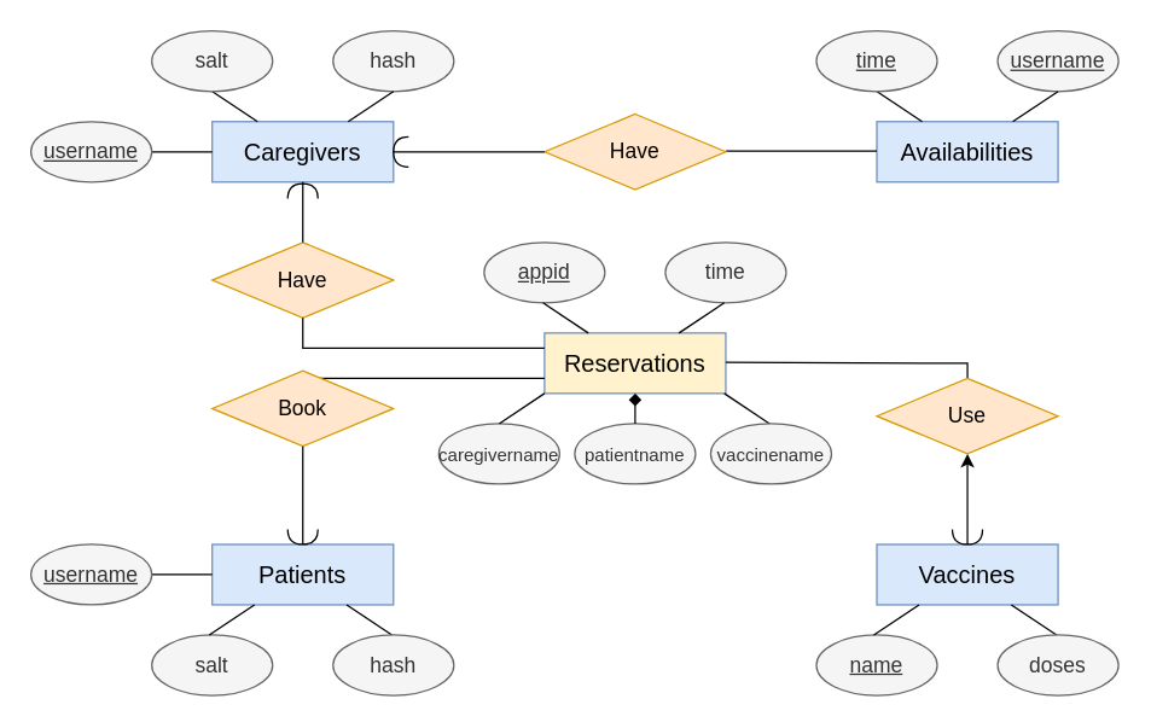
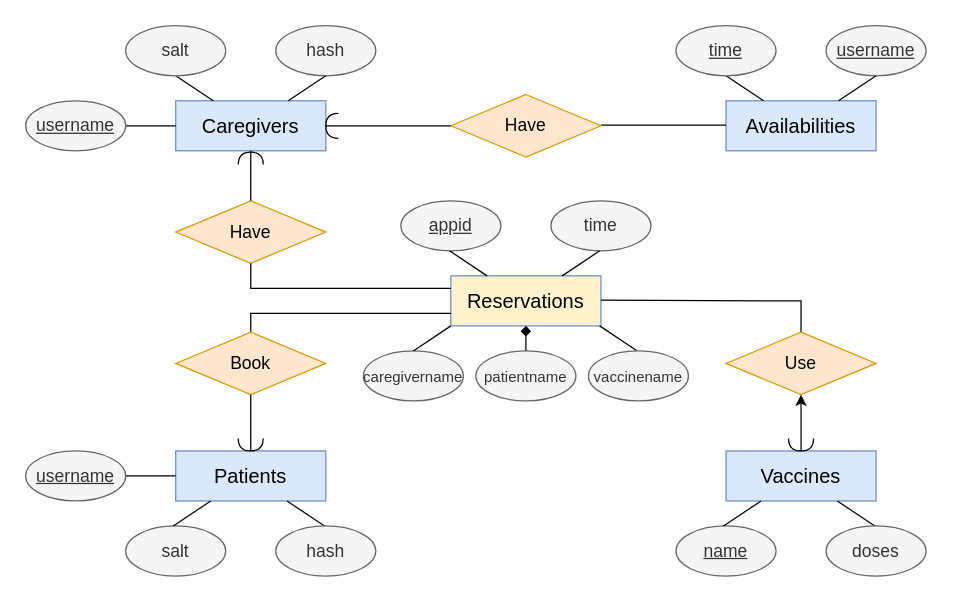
  <mxCell id="0" />
  <mxCell id="1" parent="0" />
  <mxCell id="2" value="Caregivers" style="rounded=0;whiteSpace=wrap;html=1;labelBackgroundColor=none;fontSize=16;fillColor=#dae8fc;strokeColor=#6c8ebf;" parent="1" vertex="1"><mxGeometry x="140" y="80" width="120" height="40" as="geometry" /></mxCell>
  <mxCell id="3" value="Vaccines" style="rounded=0;whiteSpace=wrap;html=1;labelBackgroundColor=none;fontSize=16;fillColor=#dae8fc;strokeColor=#6c8ebf;" parent="1" vertex="1"><mxGeometry x="580" y="360" width="120" height="40" as="geometry" /></mxCell>
  <mxCell id="4" value="Availabilities" style="rounded=0;whiteSpace=wrap;html=1;labelBackgroundColor=none;fontSize=16;fillColor=#dae8fc;strokeColor=#6c8ebf;" parent="1" vertex="1"><mxGeometry x="580" y="80" width="120" height="40" as="geometry" /></mxCell>
  <mxCell id="5" value="Patients" style="rounded=0;whiteSpace=wrap;html=1;labelBackgroundColor=none;fontSize=16;fillColor=#dae8fc;strokeColor=#6c8ebf;" parent="1" vertex="1"><mxGeometry x="140" y="360" width="120" height="40" as="geometry" /></mxCell>
  <mxCell id="6" value="" style="endArrow=none;html=1;rounded=0;fontSize=12;startSize=8;endSize=8;curved=1;exitX=0;exitY=0.5;exitDx=0;exitDy=0;" parent="1" source="2" edge="1"><mxGeometry width="50" height="50" relative="1" as="geometry"><mxPoint x="140" y="80" as="sourcePoint" /><mxPoint x="100" y="100" as="targetPoint" /></mxGeometry></mxCell>
  <mxCell id="7" value="&lt;font style=&quot;font-size: 14px;&quot;&gt;&lt;u&gt;username&lt;/u&gt;&lt;/font&gt;" style="ellipse;whiteSpace=wrap;html=1;fontSize=14;fillColor=#f5f5f5;fontColor=#333333;strokeColor=#666666;" parent="1" vertex="1"><mxGeometry x="20" y="80" width="80" height="40" as="geometry" /></mxCell>
  <mxCell id="8" value="" style="endArrow=none;html=1;rounded=0;fontSize=12;startSize=8;endSize=8;curved=1;exitX=0.25;exitY=0;exitDx=0;exitDy=0;entryX=0.5;entryY=1;entryDx=0;entryDy=0;" parent="1" source="2" target="9" edge="1"><mxGeometry width="50" height="50" relative="1" as="geometry"><mxPoint x="240" y="50" as="sourcePoint" /><mxPoint x="200" y="60" as="targetPoint" /></mxGeometry></mxCell>
  <mxCell id="9" value="salt" style="ellipse;whiteSpace=wrap;html=1;fontSize=14;fillColor=#f5f5f5;fontColor=#333333;strokeColor=#666666;" parent="1" vertex="1"><mxGeometry x="100" y="20" width="80" height="40" as="geometry" /></mxCell>
  <mxCell id="10" value="hash" style="ellipse;whiteSpace=wrap;html=1;fontSize=14;fillColor=#f5f5f5;fontColor=#333333;strokeColor=#666666;" parent="1" vertex="1"><mxGeometry x="220" y="20" width="80" height="40" as="geometry" /></mxCell>
  <mxCell id="11" value="" style="endArrow=none;html=1;rounded=0;fontSize=12;startSize=8;endSize=8;curved=1;exitX=0.75;exitY=0;exitDx=0;exitDy=0;entryX=0.5;entryY=1;entryDx=0;entryDy=0;" parent="1" source="2" target="10" edge="1"><mxGeometry width="50" height="50" relative="1" as="geometry"><mxPoint x="240" y="110" as="sourcePoint" /><mxPoint x="290" y="60" as="targetPoint" /></mxGeometry></mxCell>
  <mxCell id="12" value="" style="endArrow=none;html=1;rounded=0;fontSize=12;startSize=8;endSize=8;curved=1;exitX=0.25;exitY=0;exitDx=0;exitDy=0;entryX=0.5;entryY=1;entryDx=0;entryDy=0;" parent="1" target="13" edge="1"><mxGeometry width="50" height="50" relative="1" as="geometry"><mxPoint x="610" y="80" as="sourcePoint" /><mxPoint x="640" y="60" as="targetPoint" /></mxGeometry></mxCell>
  <mxCell id="13" value="&lt;u&gt;time&lt;/u&gt;" style="ellipse;whiteSpace=wrap;html=1;fontSize=14;fillColor=#f5f5f5;fontColor=#333333;strokeColor=#666666;" parent="1" vertex="1"><mxGeometry x="540" y="20" width="80" height="40" as="geometry" /></mxCell>
  <mxCell id="14" value="&lt;u&gt;username&lt;/u&gt;" style="ellipse;whiteSpace=wrap;html=1;fontSize=14;fillColor=#f5f5f5;fontColor=#333333;strokeColor=#666666;" parent="1" vertex="1"><mxGeometry x="660" y="20" width="80" height="40" as="geometry" /></mxCell>
  <mxCell id="15" value="" style="endArrow=none;html=1;rounded=0;fontSize=12;startSize=8;endSize=8;curved=1;exitX=0.75;exitY=0;exitDx=0;exitDy=0;entryX=0.5;entryY=1;entryDx=0;entryDy=0;" parent="1" target="14" edge="1"><mxGeometry width="50" height="50" relative="1" as="geometry"><mxPoint x="670" y="80" as="sourcePoint" /><mxPoint x="730" y="60" as="targetPoint" /></mxGeometry></mxCell>
  <mxCell id="16" value="Reservations" style="rounded=0;whiteSpace=wrap;html=1;labelBackgroundColor=none;fontSize=16;fillColor=#fff2cc;strokeColor=#6c8ebf;" parent="1" vertex="1"><mxGeometry x="360" y="220" width="120" height="40" as="geometry" /></mxCell>
  <mxCell id="17" value="" style="endArrow=none;html=1;rounded=0;fontSize=12;startSize=8;endSize=8;curved=1;exitX=0.25;exitY=0;exitDx=0;exitDy=0;entryX=0.5;entryY=1;entryDx=0;entryDy=0;" parent="1" edge="1"><mxGeometry width="50" height="50" relative="1" as="geometry"><mxPoint x="259" y="420" as="sourcePoint" /><mxPoint x="229" y="400" as="targetPoint" /></mxGeometry></mxCell>
  <mxCell id="18" value="salt" style="ellipse;whiteSpace=wrap;html=1;fontSize=14;fillColor=#f5f5f5;fontColor=#333333;strokeColor=#666666;" parent="1" vertex="1"><mxGeometry x="100" y="420" width="80" height="40" as="geometry" /></mxCell>
  <mxCell id="19" value="hash" style="ellipse;whiteSpace=wrap;html=1;fontSize=14;fillColor=#f5f5f5;fontColor=#333333;strokeColor=#666666;" parent="1" vertex="1"><mxGeometry x="220" y="420" width="80" height="40" as="geometry" /></mxCell>
  <mxCell id="20" value="" style="endArrow=none;html=1;rounded=0;fontSize=12;startSize=8;endSize=8;curved=1;exitX=0.75;exitY=0;exitDx=0;exitDy=0;entryX=0.5;entryY=1;entryDx=0;entryDy=0;" parent="1" edge="1"><mxGeometry width="50" height="50" relative="1" as="geometry"><mxPoint x="138" y="420" as="sourcePoint" /><mxPoint x="168" y="400" as="targetPoint" /></mxGeometry></mxCell>
  <mxCell id="21" value="" style="endArrow=none;html=1;rounded=0;fontSize=12;startSize=8;endSize=8;curved=1;exitX=0;exitY=0.5;exitDx=0;exitDy=0;" parent="1" edge="1"><mxGeometry width="50" height="50" relative="1" as="geometry"><mxPoint x="140" y="380" as="sourcePoint" /><mxPoint x="100" y="380" as="targetPoint" /></mxGeometry></mxCell>
  <mxCell id="22" value="&lt;font style=&quot;font-size: 14px;&quot;&gt;&lt;u&gt;username&lt;/u&gt;&lt;/font&gt;" style="ellipse;whiteSpace=wrap;html=1;fontSize=14;fillColor=#f5f5f5;fontColor=#333333;strokeColor=#666666;" parent="1" vertex="1"><mxGeometry x="20" y="360" width="80" height="40" as="geometry" /></mxCell>
  <mxCell id="23" value="" style="endArrow=none;html=1;rounded=0;fontSize=12;startSize=8;endSize=8;curved=1;exitX=0.25;exitY=0;exitDx=0;exitDy=0;entryX=0.5;entryY=1;entryDx=0;entryDy=0;" parent="1" edge="1"><mxGeometry width="50" height="50" relative="1" as="geometry"><mxPoint x="699" y="420" as="sourcePoint" /><mxPoint x="669" y="400" as="targetPoint" /></mxGeometry></mxCell>
  <mxCell id="24" value="&lt;u&gt;name&lt;/u&gt;" style="ellipse;whiteSpace=wrap;html=1;fontSize=14;fillColor=#f5f5f5;fontColor=#333333;strokeColor=#666666;" parent="1" vertex="1"><mxGeometry x="540" y="420" width="80" height="40" as="geometry" /></mxCell>
  <mxCell id="25" value="doses" style="ellipse;whiteSpace=wrap;html=1;fontSize=14;fillColor=#f5f5f5;fontColor=#333333;strokeColor=#666666;" parent="1" vertex="1"><mxGeometry x="660" y="420" width="80" height="40" as="geometry" /></mxCell>
  <mxCell id="26" value="" style="endArrow=none;html=1;rounded=0;fontSize=12;startSize=8;endSize=8;curved=1;exitX=0.75;exitY=0;exitDx=0;exitDy=0;entryX=0.5;entryY=1;entryDx=0;entryDy=0;" parent="1" edge="1"><mxGeometry width="50" height="50" relative="1" as="geometry"><mxPoint x="578" y="420" as="sourcePoint" /><mxPoint x="608" y="400" as="targetPoint" /></mxGeometry></mxCell>
  <mxCell id="27" value="&lt;u&gt;appid&lt;/u&gt;" style="ellipse;whiteSpace=wrap;html=1;fontSize=14;fillColor=#f5f5f5;fontColor=#333333;strokeColor=#666666;" parent="1" vertex="1"><mxGeometry x="320" y="160" width="80" height="40" as="geometry" /></mxCell>
  <mxCell id="28" value="time" style="ellipse;whiteSpace=wrap;html=1;fontSize=14;fillColor=#f5f5f5;fontColor=#333333;strokeColor=#666666;" parent="1" vertex="1"><mxGeometry x="440" y="160" width="80" height="40" as="geometry" /></mxCell>
  <mxCell id="29" value="" style="endArrow=none;html=1;rounded=0;fontSize=12;startSize=8;endSize=8;curved=1;" parent="1" edge="1"><mxGeometry width="50" height="50" relative="1" as="geometry"><mxPoint x="480" y="99.5" as="sourcePoint" /><mxPoint x="580" y="99.5" as="targetPoint" /></mxGeometry></mxCell>
  <mxCell id="30" value="Have" style="rhombus;whiteSpace=wrap;html=1;fontSize=14;fillColor=#ffe6cc;strokeColor=#d79b00;" parent="1" vertex="1"><mxGeometry x="360" y="75" width="120" height="50" as="geometry" /></mxCell>
  <mxCell id="31" value="Have" style="rhombus;whiteSpace=wrap;html=1;fontSize=14;fillColor=#ffe6cc;strokeColor=#d79b00;" parent="1" vertex="1"><mxGeometry x="140" y="160" width="120" height="50" as="geometry" /></mxCell>
  <mxCell id="32" value="" style="endArrow=none;html=1;rounded=0;entryX=0;entryY=0.25;entryDx=0;entryDy=0;exitX=0.5;exitY=1;exitDx=0;exitDy=0;" parent="1" source="31" target="16" edge="1"><mxGeometry width="50" height="50" relative="1" as="geometry"><mxPoint x="200" y="230" as="sourcePoint" /><mxPoint x="410" y="220" as="targetPoint" /><Array as="points"><mxPoint x="200" y="230" /></Array></mxGeometry></mxCell>
  <mxCell id="33" value="" style="endArrow=none;html=1;rounded=0;entryX=0.5;entryY=0;entryDx=0;entryDy=0;" parent="1" target="34" edge="1"><mxGeometry width="50" height="50" relative="1" as="geometry"><mxPoint x="480" y="239.5" as="sourcePoint" /><mxPoint x="580" y="239.5" as="targetPoint" /><Array as="points"><mxPoint x="640" y="240" /></Array></mxGeometry></mxCell>
- <mxCell id="34" value="Use" style="rhombus;whiteSpace=wrap;html=1;fontSize=14;fillColor=#ffe6cc;strokeColor=#d79b00;" parent="1" vertex="1"><mxGeometry x="580" y="250" width="120" height="50" as="geometry" /></mxCell>
+ <mxCell id="34" value="Use" style="rhombus;whiteSpace=wrap;html=1;fontSize=14;fillColor=#ffe6cc;strokeColor=#d79b00;" parent="1" vertex="1"><mxGeometry x="580" y="265" width="120" height="50" as="geometry" /></mxCell>
  <mxCell id="35" value="" style="endArrow=none;html=1;rounded=0;entryX=0;entryY=0.75;entryDx=0;entryDy=0;exitX=0.5;exitY=0;exitDx=0;exitDy=0;" parent="1" source="36" target="16" edge="1"><mxGeometry width="50" height="50" relative="1" as="geometry"><mxPoint x="200" y="260" as="sourcePoint" /><mxPoint x="300" y="250" as="targetPoint" /><Array as="points"><mxPoint x="200" y="250" /></Array></mxGeometry></mxCell>
- <mxCell id="36" value="Book" style="rhombus;whiteSpace=wrap;html=1;fontSize=14;fillColor=#ffe6cc;strokeColor=#d79b00;" parent="1" vertex="1"><mxGeometry x="140" y="245" width="120" height="50" as="geometry" /></mxCell>
+ <mxCell id="36" value="Book" style="rhombus;whiteSpace=wrap;html=1;fontSize=14;fillColor=#ffe6cc;strokeColor=#d79b00;" parent="1" vertex="1"><mxGeometry x="140" y="265" width="120" height="50" as="geometry" /></mxCell>
  <mxCell id="37" value="" style="endArrow=none;html=1;rounded=0;fontSize=12;startSize=8;endSize=8;curved=1;exitX=0.25;exitY=0;exitDx=0;exitDy=0;entryX=0.5;entryY=1;entryDx=0;entryDy=0;" parent="1" edge="1"><mxGeometry width="50" height="50" relative="1" as="geometry"><mxPoint x="389" y="220" as="sourcePoint" /><mxPoint x="359" y="200" as="targetPoint" /></mxGeometry></mxCell>
  <mxCell id="38" value="" style="endArrow=none;html=1;rounded=0;fontSize=12;startSize=8;endSize=8;curved=1;exitX=0.75;exitY=0;exitDx=0;exitDy=0;entryX=0.5;entryY=1;entryDx=0;entryDy=0;" parent="1" edge="1"><mxGeometry width="50" height="50" relative="1" as="geometry"><mxPoint x="449" y="220" as="sourcePoint" /><mxPoint x="479" y="200" as="targetPoint" /></mxGeometry></mxCell>
  <mxCell id="39" value="" style="endArrow=none;html=1;rounded=0;fontSize=12;startSize=8;endSize=8;curved=1;exitX=0.25;exitY=0;exitDx=0;exitDy=0;entryX=0.5;entryY=1;entryDx=0;entryDy=0;" parent="1" edge="1"><mxGeometry width="50" height="50" relative="1" as="geometry"><mxPoint x="509" y="280" as="sourcePoint" /><mxPoint x="479" y="260" as="targetPoint" /></mxGeometry></mxCell>
  <mxCell id="40" value="&lt;font style=&quot;font-size: 12px;&quot;&gt;caregivername&lt;/font&gt;" style="ellipse;whiteSpace=wrap;html=1;fontSize=14;fillColor=#f5f5f5;fontColor=#333333;strokeColor=#666666;" parent="1" vertex="1"><mxGeometry x="290" y="280" width="80" height="40" as="geometry" /></mxCell>
  <mxCell id="41" value="&lt;font style=&quot;font-size: 12px;&quot;&gt;vaccinename&lt;/font&gt;" style="ellipse;whiteSpace=wrap;html=1;fontSize=14;fillColor=#f5f5f5;fontColor=#333333;strokeColor=#666666;" parent="1" vertex="1"><mxGeometry x="470" y="280" width="80" height="40" as="geometry" /></mxCell>
  <mxCell id="42" value="" style="endArrow=none;html=1;rounded=0;fontSize=12;startSize=8;endSize=8;curved=1;exitX=0.75;exitY=0;exitDx=0;exitDy=0;entryX=0.5;entryY=1;entryDx=0;entryDy=0;" parent="1" edge="1"><mxGeometry width="50" height="50" relative="1" as="geometry"><mxPoint x="330" y="280" as="sourcePoint" /><mxPoint x="360" y="260" as="targetPoint" /></mxGeometry></mxCell>
  <mxCell id="43" value="&lt;font style=&quot;font-size: 12px;&quot;&gt;patientname&lt;/font&gt;" style="ellipse;whiteSpace=wrap;html=1;fontSize=14;fillColor=#f5f5f5;fontColor=#333333;strokeColor=#666666;" parent="1" vertex="1"><mxGeometry x="380" y="280" width="80" height="40" as="geometry" /></mxCell>
  <mxCell id="44" value="" style="endArrow=diamond;html=1;rounded=0;entryX=0.5;entryY=1;entryDx=0;entryDy=0;exitX=0.5;exitY=0;exitDx=0;exitDy=0;" parent="1" source="43" target="16" edge="1"><mxGeometry width="50" height="50" relative="1" as="geometry"><mxPoint x="430" y="300" as="sourcePoint" /><mxPoint x="480" y="250" as="targetPoint" /></mxGeometry></mxCell>
  <mxCell id="45" value="" style="endArrow=none;html=1;rounded=0;entryX=0;entryY=0.5;entryDx=0;entryDy=0;exitX=1;exitY=0.5;exitDx=0;exitDy=0;" edge="1" parent="1" source="2" target="30"><mxGeometry width="50" height="50" relative="1" as="geometry"><mxPoint x="450" y="270" as="sourcePoint" /><mxPoint x="500" y="220" as="targetPoint" /></mxGeometry></mxCell>
  <mxCell id="46" value="" style="shape=requiredInterface;html=1;verticalLabelPosition=bottom;sketch=0;rotation=-180;" vertex="1" parent="1"><mxGeometry x="260" y="90" width="10" height="20" as="geometry" /></mxCell>
  <mxCell id="47" value="" style="endArrow=none;html=1;rounded=0;entryX=0.5;entryY=1;entryDx=0;entryDy=0;exitX=0.5;exitY=0;exitDx=0;exitDy=0;" edge="1" parent="1" source="31" target="2"><mxGeometry width="50" height="50" relative="1" as="geometry"><mxPoint x="450" y="270" as="sourcePoint" /><mxPoint x="500" y="220" as="targetPoint" /></mxGeometry></mxCell>
  <mxCell id="48" value="" style="shape=requiredInterface;html=1;verticalLabelPosition=bottom;sketch=0;rotation=-90;" vertex="1" parent="1"><mxGeometry x="195" y="116" width="10" height="20" as="geometry" /></mxCell>
  <mxCell id="49" value="" style="shape=requiredInterface;html=1;verticalLabelPosition=bottom;sketch=0;rotation=90;" vertex="1" parent="1"><mxGeometry x="195" y="345" width="10" height="20" as="geometry" /></mxCell>
  <mxCell id="50" value="" style="endArrow=none;html=1;rounded=0;entryX=0.5;entryY=1;entryDx=0;entryDy=0;exitX=1;exitY=0.5;exitDx=0;exitDy=0;exitPerimeter=0;" edge="1" parent="1" source="49" target="36"><mxGeometry width="50" height="50" relative="1" as="geometry"><mxPoint x="450" y="270" as="sourcePoint" /><mxPoint x="500" y="220" as="targetPoint" /></mxGeometry></mxCell>
  <mxCell id="51" value="" style="endArrow=classic;html=1;rounded=0;entryX=0.5;entryY=1;entryDx=0;entryDy=0;exitX=0.5;exitY=0;exitDx=0;exitDy=0;" edge="1" parent="1" source="3" target="34"><mxGeometry width="50" height="50" relative="1" as="geometry"><mxPoint x="450" y="270" as="sourcePoint" /><mxPoint x="500" y="220" as="targetPoint" /></mxGeometry></mxCell>
  <mxCell id="52" value="" style="shape=requiredInterface;html=1;verticalLabelPosition=bottom;sketch=0;rotation=90;" vertex="1" parent="1"><mxGeometry x="635" y="345" width="10" height="20" as="geometry" /></mxCell>
